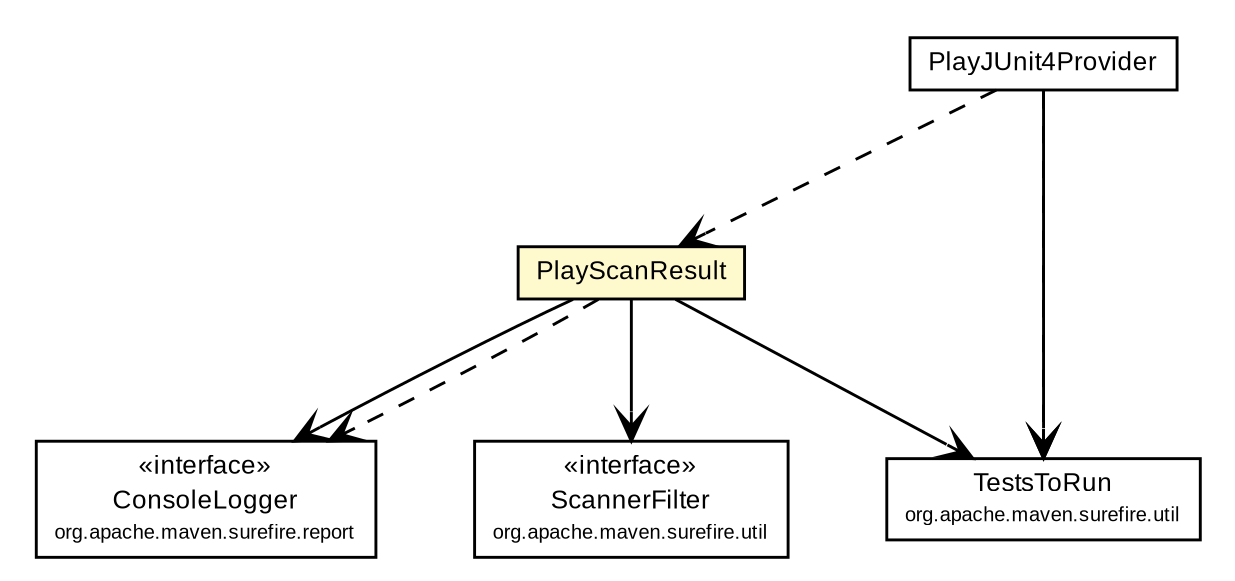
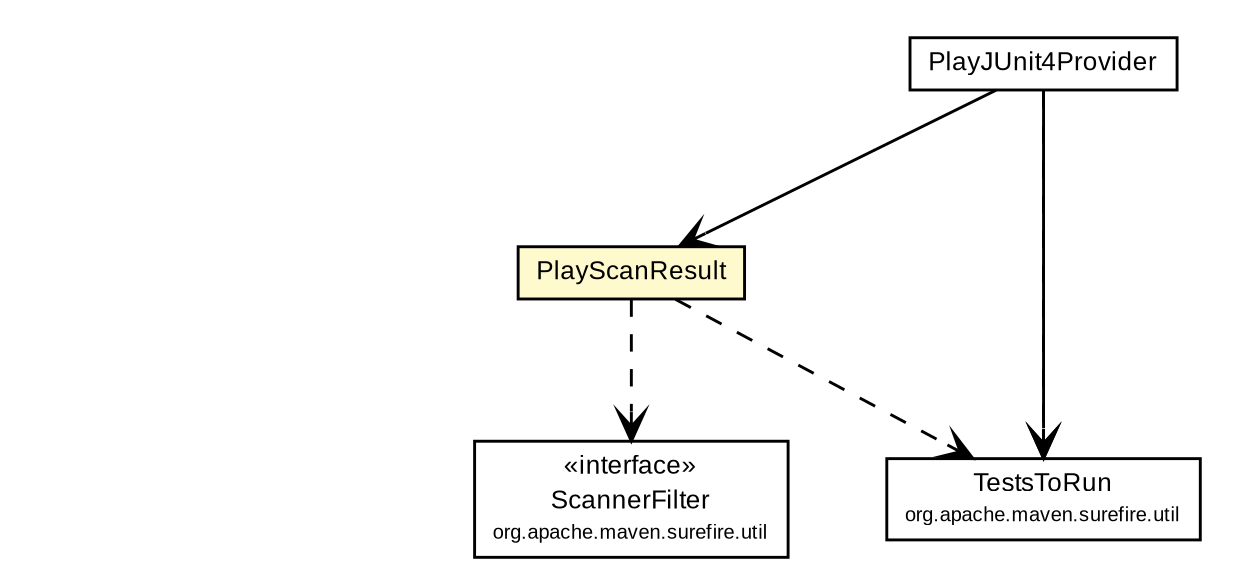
  digraph {
    nodesep=0.25
    ranksep=0.5
    node [fontcolor=black fontname=arial fontsize=9.0 shape=plaintext]
    edge [arrowhead=open color=black fontcolor=black fontname=arial fontsize=10.0 headport=p labelfontname=arial labelfontsize=10 tailport=p style=dashed]
    n1 [label=<<table title="com.google.code.play.surefire.junit4.PlayScanResult" border="0" cellborder="1" cellspacing="0" cellpadding="2" port="p" bgcolor="lemonChiffon" href="./PlayScanResult.html"> 		<tr><td><table border="0" cellspacing="0" cellpadding="1"> <tr><td align="center" balign="center"> PlayScanResult </td></tr> 		</table></td></tr> 		</table>>]
-   n2 [label=<<table title="org.apache.maven.surefire.report.ConsoleLogger" border="0" cellborder="1" cellspacing="0" cellpadding="2" port="p" href="http://play1-maven-plugin.github.io/external-apidocs/org/apache/maven/surefire/surefire-api/2.19.1/org/apache/maven/surefire/report/ConsoleLogger.html"> 		<tr><td><table border="0" cellspacing="0" cellpadding="1"> <tr><td align="center" balign="center"> &#171;interface&#187; </td></tr> <tr><td align="center" balign="center"> ConsoleLogger </td></tr> <tr><td align="center" balign="center"><font point-size="7.0"> org.apache.maven.surefire.report </font></td></tr> 		</table></td></tr> 		</table>>]
    n3 [label=<<table title="org.apache.maven.surefire.util.TestsToRun" border="0" cellborder="1" cellspacing="0" cellpadding="2" port="p" href="http://play1-maven-plugin.github.io/external-apidocs/org/apache/maven/surefire/surefire-api/2.19.1/org/apache/maven/surefire/util/TestsToRun.html"> 		<tr><td><table border="0" cellspacing="0" cellpadding="1"> <tr><td align="center" balign="center"> TestsToRun </td></tr> <tr><td align="center" balign="center"><font point-size="7.0"> org.apache.maven.surefire.util </font></td></tr> 		</table></td></tr> 		</table>>]
    n4 [label=<<table title="org.apache.maven.surefire.util.ScannerFilter" border="0" cellborder="1" cellspacing="0" cellpadding="2" port="p" href="http://play1-maven-plugin.github.io/external-apidocs/org/apache/maven/surefire/surefire-api/2.19.1/org/apache/maven/surefire/util/ScannerFilter.html"> 		<tr><td><table border="0" cellspacing="0" cellpadding="1"> <tr><td align="center" balign="center"> &#171;interface&#187; </td></tr> <tr><td align="center" balign="center"> ScannerFilter </td></tr> <tr><td align="center" balign="center"><font point-size="7.0"> org.apache.maven.surefire.util </font></td></tr> 		</table></td></tr> 		</table>>]
    n5 [label=<<table title="com.google.code.play.surefire.junit4.PlayJUnit4Provider" border="0" cellborder="1" cellspacing="0" cellpadding="2" port="p" href="./PlayJUnit4Provider.html"> 		<tr><td><table border="0" cellspacing="0" cellpadding="1"> <tr><td align="center" balign="center"> PlayJUnit4Provider </td></tr> 		</table></td></tr> 		</table>>]
-   n1 -> n2 [style=""]
-   n1 -> n2
-   n1 -> n3 [style=solid]
-   n1 -> n4 [style=solid]
-   n5 -> n1
+   n1 -> n3
+   n1 -> n4
+   n5 -> n1 [style=""]
    n5 -> n3 [style=""]
    n5 -> n3
  }
